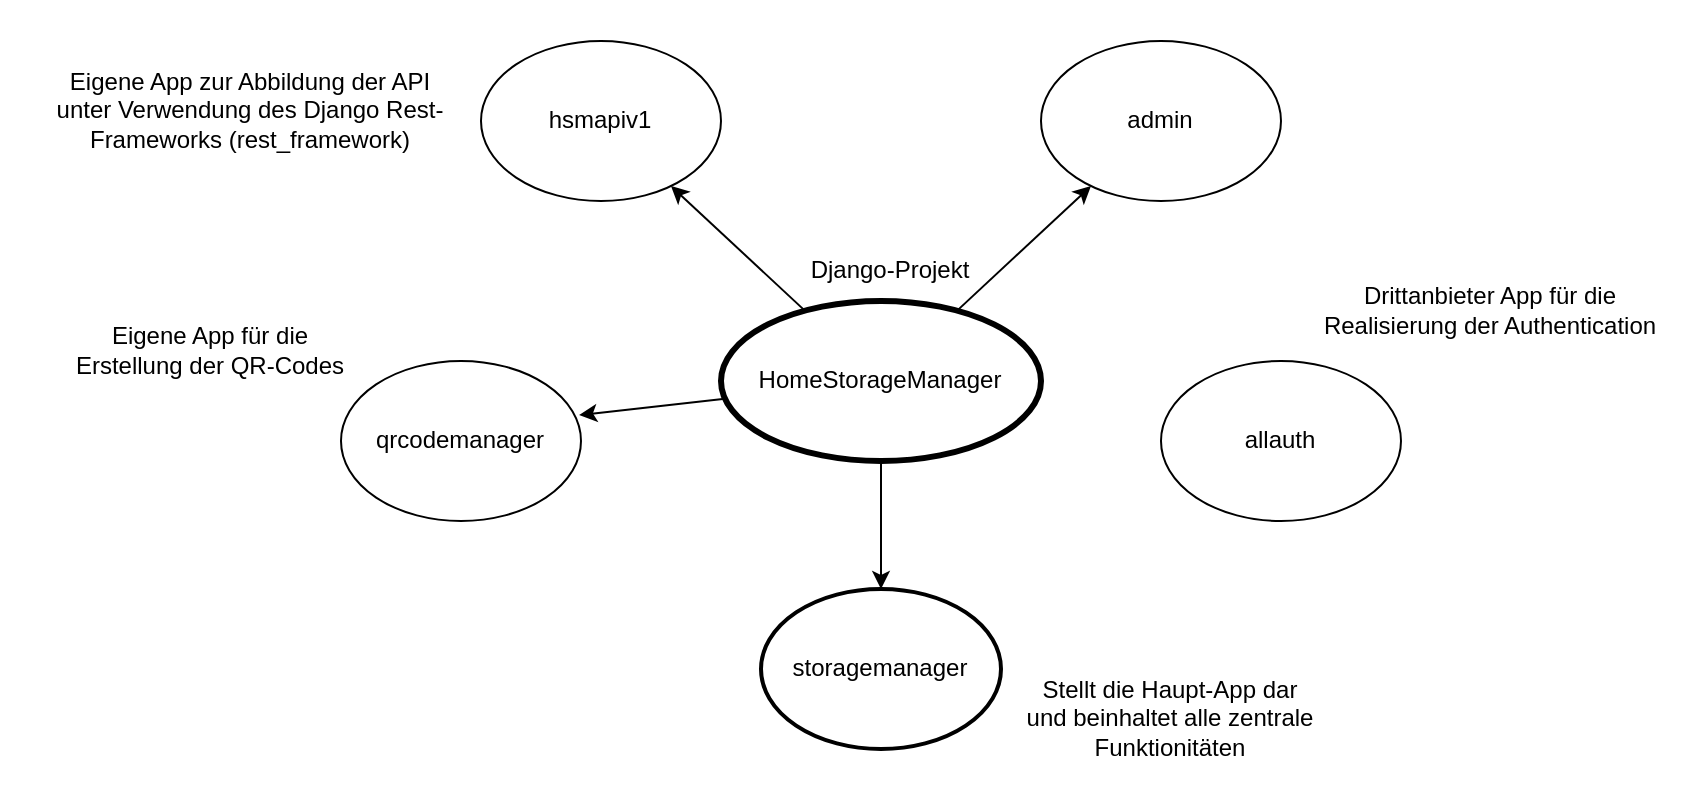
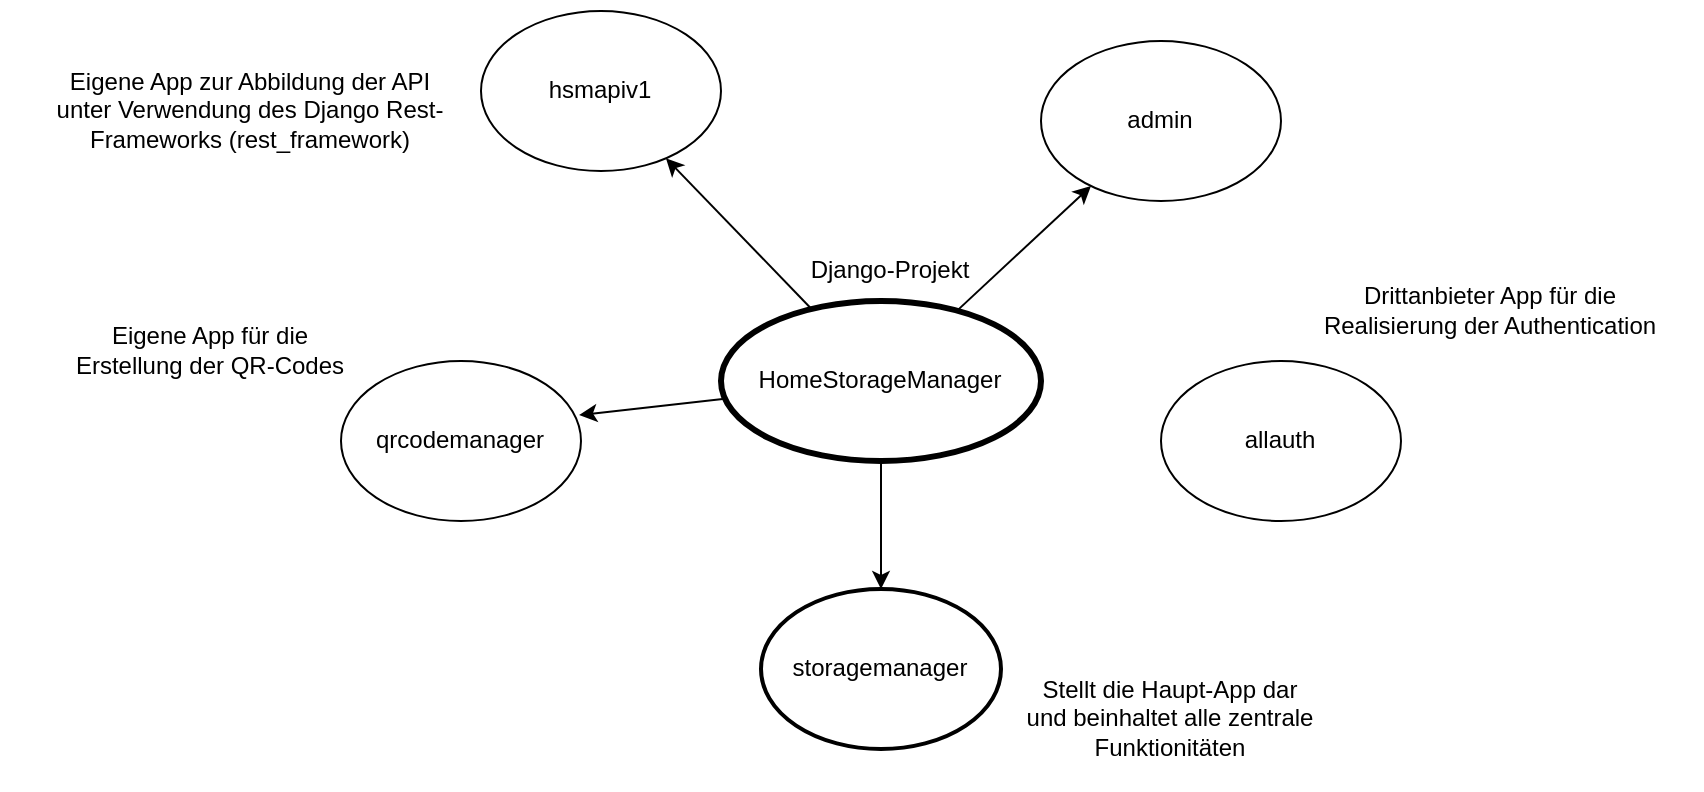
  <mxCell id="0" />
  <mxCell id="1" parent="0" />
  <mxCell id="2" style="rounded=0;orthogonalLoop=1;jettySize=auto;html=1;" edge="1" parent="1" source="5" target="6"><mxGeometry relative="1" as="geometry" /></mxCell>
  <mxCell id="3" style="edgeStyle=orthogonalEdgeStyle;rounded=0;orthogonalLoop=1;jettySize=auto;html=1;" edge="1" parent="1" source="5" target="8"><mxGeometry relative="1" as="geometry" /></mxCell>
  <mxCell id="4" style="rounded=0;orthogonalLoop=1;jettySize=auto;html=1;" edge="1" parent="1" source="5" target="9"><mxGeometry relative="1" as="geometry" /></mxCell>
  <mxCell id="5" value="HomeStorageManager" style="ellipse;whiteSpace=wrap;html=1;strokeWidth=3;" vertex="1" parent="1"><mxGeometry x="360" y="150" width="160" height="80" as="geometry" /></mxCell>
- <mxCell id="6" value="hsmapiv1" style="ellipse;whiteSpace=wrap;html=1;" vertex="1" parent="1"><mxGeometry x="240" y="20" width="120" height="80" as="geometry" /></mxCell>
+ <mxCell id="6" value="hsmapiv1" style="ellipse;whiteSpace=wrap;html=1;" vertex="1" parent="1"><mxGeometry x="240" y="5" width="120" height="80" as="geometry" /></mxCell>
  <mxCell id="7" value="qrcodemanager" style="ellipse;whiteSpace=wrap;html=1;" vertex="1" parent="1"><mxGeometry x="170" y="180" width="120" height="80" as="geometry" /></mxCell>
  <mxCell id="8" value="storagemanager" style="ellipse;whiteSpace=wrap;html=1;strokeWidth=2;" vertex="1" parent="1"><mxGeometry x="380" y="294" width="120" height="80" as="geometry" /></mxCell>
  <mxCell id="9" value="admin" style="ellipse;whiteSpace=wrap;html=1;" vertex="1" parent="1"><mxGeometry x="520" y="20" width="120" height="80" as="geometry" /></mxCell>
  <mxCell id="10" value="allauth" style="ellipse;whiteSpace=wrap;html=1;" vertex="1" parent="1"><mxGeometry x="580" y="180" width="120" height="80" as="geometry" /></mxCell>
  <mxCell id="11" value="Drittanbieter App für die Realisierung der Authentication" style="text;html=1;align=center;verticalAlign=middle;whiteSpace=wrap;rounded=0;" vertex="1" parent="1"><mxGeometry x="660" y="140" width="170" height="30" as="geometry" /></mxCell>
  <mxCell id="12" value="Eigene App zur Abbildung der API unter Verwendung des Django Rest-Frameworks (rest_framework)" style="text;html=1;align=center;verticalAlign=middle;whiteSpace=wrap;rounded=0;" vertex="1" parent="1"><mxGeometry x="20" y="40" width="210" height="30" as="geometry" /></mxCell>
  <mxCell id="13" value="Django-Projekt" style="text;html=1;align=center;verticalAlign=middle;whiteSpace=wrap;rounded=0;" vertex="1" parent="1"><mxGeometry x="380" y="120" width="130" height="30" as="geometry" /></mxCell>
  <mxCell id="14" value="Eigene App für die Erstellung der QR-Codes" style="text;html=1;align=center;verticalAlign=middle;whiteSpace=wrap;rounded=0;" vertex="1" parent="1"><mxGeometry x="30" y="160" width="150" height="30" as="geometry" /></mxCell>
  <mxCell id="15" value="Stellt die Haupt-App dar und beinhaltet alle zentrale Funktionitäten" style="text;html=1;align=center;verticalAlign=middle;whiteSpace=wrap;rounded=0;" vertex="1" parent="1"><mxGeometry x="510" y="344" width="150" height="30" as="geometry" /></mxCell>
  <mxCell id="16" style="rounded=0;orthogonalLoop=1;jettySize=auto;html=1;entryX=0.992;entryY=0.338;entryDx=0;entryDy=0;entryPerimeter=0;" edge="1" parent="1" source="5" target="7"><mxGeometry relative="1" as="geometry" /></mxCell>
